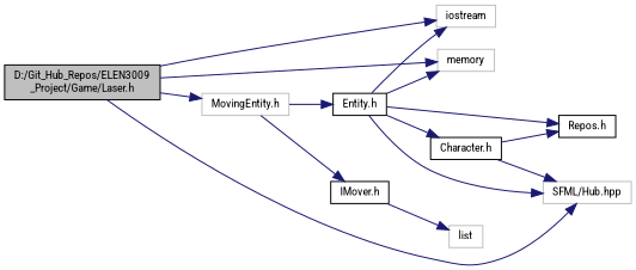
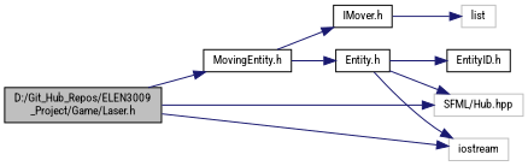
  digraph {
    fontname="Roboto Condensed"
    rankdir=LR
    node [color=black fillcolor=white fontname="Roboto Condensed" fontsize=10 shape=record style=filled]
    edge [color=midnightblue fontname="Roboto Condensed" fontsize=10 labelfontname=Helvetica labelfontsize=10 style=solid]
    n1 [fillcolor=grey75 fontcolor=black height=0.2 label="D:/Git_Hub_Repos/ELEN3009\l_Project/Game/Laser.h" width=0.4]
-   n2 [color=grey75 height=0.2 label="MovingEntity.h" width=0.4]
+   n2 [height=0.2 label="MovingEntity.h" width=0.4]
    n3 [color=grey75 height=0.2 label="SFML/Hub.hpp" width=0.4]
    n4 [color=grey75 height=0.2 label=iostream width=0.4]
-   n5 [color=grey75 height=0.2 label=memory width=0.4]
    n6 [height=0.2 label="IMover.h" width=0.4]
    n7 [height=0.2 label="Entity.h" width=0.4]
    n8 [color=grey75 height=0.2 label=list width=0.4]
-   n9 [height=0.2 label="Character.h" width=0.4]
-   n10 [height=0.2 label="Repos.h" width=0.4]
+   n10 [height=0.2 label="EntityID.h" width=0.4]
    n1 -> n2
    n1 -> n3
    n1 -> n4
-   n1 -> n5
    n2 -> n6
    n2 -> n7
    n6 -> n8
    n7 -> n3
    n7 -> n4
-   n7 -> n5
-   n7 -> n9
    n7 -> n10
-   n9 -> n3
-   n9 -> n10
  }
